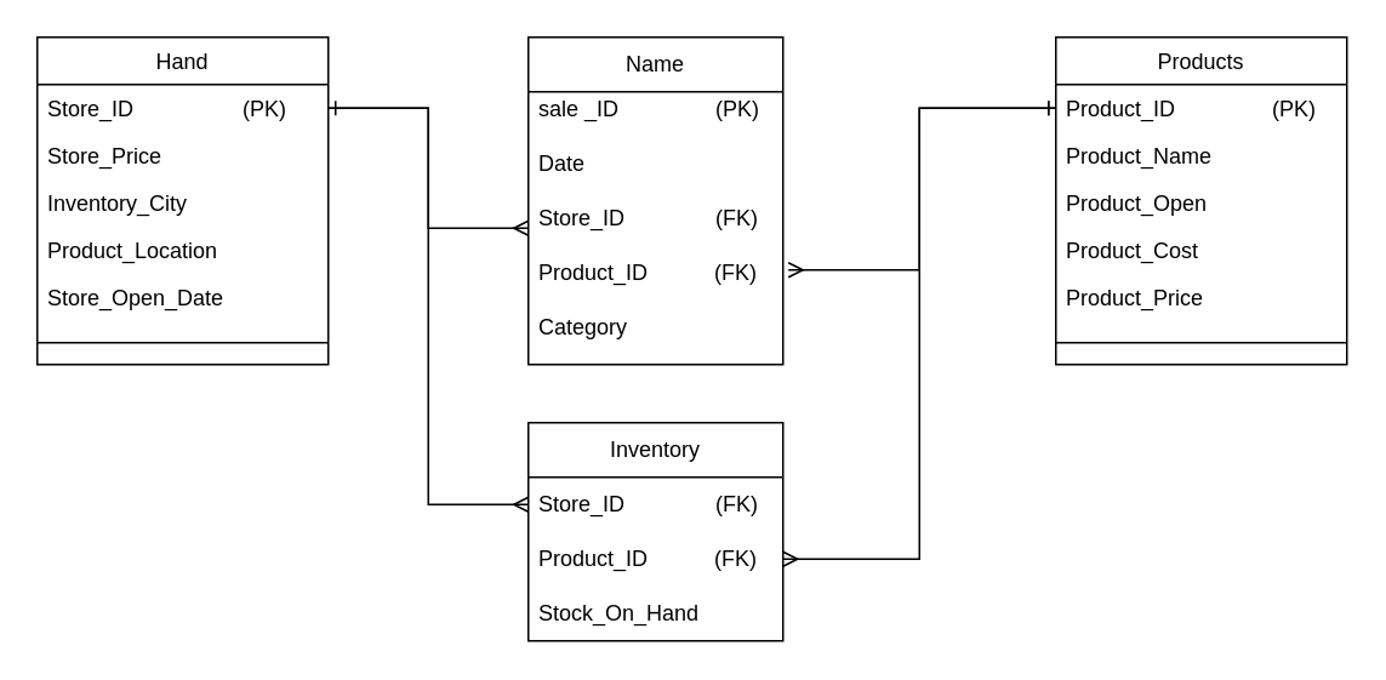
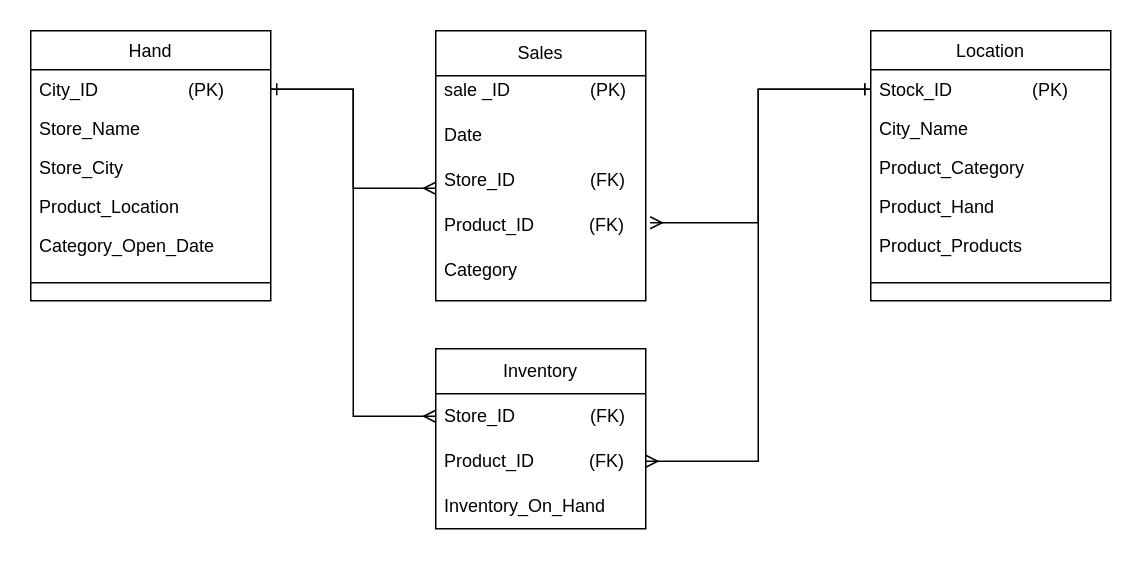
  <mxCell id="0" />
  <mxCell id="1" parent="0" />
- <mxCell id="2" value="Products&#10;" style="swimlane;fontStyle=0;align=center;verticalAlign=top;childLayout=stackLayout;horizontal=1;startSize=26;horizontalStack=0;resizeParent=1;resizeLast=0;collapsible=1;marginBottom=0;rounded=0;shadow=0;strokeWidth=1;" parent="1" vertex="1"><mxGeometry x="580" y="20" width="160" height="180" as="geometry"><mxRectangle x="550" y="140" width="160" height="26" as="alternateBounds" /></mxGeometry></mxCell>
- <mxCell id="3" value="Product_ID                (PK)&#10;&#10;" style="text;align=left;verticalAlign=top;spacingLeft=4;spacingRight=4;overflow=hidden;rotatable=0;points=[[0,0.5],[1,0.5]];portConstraint=eastwest;" parent="2" vertex="1"><mxGeometry y="26" width="160" height="26" as="geometry" /></mxCell>
- <mxCell id="4" value="Product_Name&#10;" style="text;align=left;verticalAlign=top;spacingLeft=4;spacingRight=4;overflow=hidden;rotatable=0;points=[[0,0.5],[1,0.5]];portConstraint=eastwest;rounded=0;shadow=0;html=0;" parent="2" vertex="1"><mxGeometry y="52" width="160" height="26" as="geometry" /></mxCell>
- <mxCell id="5" value="Product_Open" style="text;align=left;verticalAlign=top;spacingLeft=4;spacingRight=4;overflow=hidden;rotatable=0;points=[[0,0.5],[1,0.5]];portConstraint=eastwest;rounded=0;shadow=0;html=0;" parent="2" vertex="1"><mxGeometry y="78" width="160" height="26" as="geometry" /></mxCell>
- <mxCell id="6" value="Product_Cost&#10;" style="text;align=left;verticalAlign=top;spacingLeft=4;spacingRight=4;overflow=hidden;rotatable=0;points=[[0,0.5],[1,0.5]];portConstraint=eastwest;rounded=0;shadow=0;html=0;" parent="2" vertex="1"><mxGeometry y="104" width="160" height="26" as="geometry" /></mxCell>
- <mxCell id="7" value="Product_Price" style="text;align=left;verticalAlign=top;spacingLeft=4;spacingRight=4;overflow=hidden;rotatable=0;points=[[0,0.5],[1,0.5]];portConstraint=eastwest;rounded=0;shadow=0;html=0;" parent="2" vertex="1"><mxGeometry y="130" width="160" height="26" as="geometry" /></mxCell>
+ <mxCell id="2" value="Location&#10;" style="swimlane;fontStyle=0;align=center;verticalAlign=top;childLayout=stackLayout;horizontal=1;startSize=26;horizontalStack=0;resizeParent=1;resizeLast=0;collapsible=1;marginBottom=0;rounded=0;shadow=0;strokeWidth=1;" parent="1" vertex="1"><mxGeometry x="580" y="20" width="160" height="180" as="geometry"><mxRectangle x="550" y="140" width="160" height="26" as="alternateBounds" /></mxGeometry></mxCell>
+ <mxCell id="3" value="Stock_ID                (PK)&#10;&#10;" style="text;align=left;verticalAlign=top;spacingLeft=4;spacingRight=4;overflow=hidden;rotatable=0;points=[[0,0.5],[1,0.5]];portConstraint=eastwest;" parent="2" vertex="1"><mxGeometry y="26" width="160" height="26" as="geometry" /></mxCell>
+ <mxCell id="4" value="City_Name&#10;" style="text;align=left;verticalAlign=top;spacingLeft=4;spacingRight=4;overflow=hidden;rotatable=0;points=[[0,0.5],[1,0.5]];portConstraint=eastwest;rounded=0;shadow=0;html=0;" parent="2" vertex="1"><mxGeometry y="52" width="160" height="26" as="geometry" /></mxCell>
+ <mxCell id="5" value="Product_Category" style="text;align=left;verticalAlign=top;spacingLeft=4;spacingRight=4;overflow=hidden;rotatable=0;points=[[0,0.5],[1,0.5]];portConstraint=eastwest;rounded=0;shadow=0;html=0;" parent="2" vertex="1"><mxGeometry y="78" width="160" height="26" as="geometry" /></mxCell>
+ <mxCell id="6" value="Product_Hand&#10;" style="text;align=left;verticalAlign=top;spacingLeft=4;spacingRight=4;overflow=hidden;rotatable=0;points=[[0,0.5],[1,0.5]];portConstraint=eastwest;rounded=0;shadow=0;html=0;" parent="2" vertex="1"><mxGeometry y="104" width="160" height="26" as="geometry" /></mxCell>
+ <mxCell id="7" value="Product_Products" style="text;align=left;verticalAlign=top;spacingLeft=4;spacingRight=4;overflow=hidden;rotatable=0;points=[[0,0.5],[1,0.5]];portConstraint=eastwest;rounded=0;shadow=0;html=0;" parent="2" vertex="1"><mxGeometry y="130" width="160" height="26" as="geometry" /></mxCell>
  <mxCell id="8" value="" style="line;html=1;strokeWidth=1;align=left;verticalAlign=middle;spacingTop=-1;spacingLeft=3;spacingRight=3;rotatable=0;labelPosition=right;points=[];portConstraint=eastwest;" parent="2" vertex="1"><mxGeometry y="156" width="160" height="24" as="geometry" /></mxCell>
- <mxCell id="9" value="Name" style="swimlane;fontStyle=0;childLayout=stackLayout;horizontal=1;startSize=30;horizontalStack=0;resizeParent=1;resizeParentMax=0;resizeLast=0;collapsible=1;marginBottom=0;whiteSpace=wrap;html=1;" parent="1" vertex="1"><mxGeometry x="290" y="20" width="140" height="180" as="geometry" /></mxCell>
+ <mxCell id="9" value="Sales" style="swimlane;fontStyle=0;childLayout=stackLayout;horizontal=1;startSize=30;horizontalStack=0;resizeParent=1;resizeParentMax=0;resizeLast=0;collapsible=1;marginBottom=0;whiteSpace=wrap;html=1;" parent="1" vertex="1"><mxGeometry x="290" y="20" width="140" height="180" as="geometry" /></mxCell>
  <mxCell id="10" value="sale _ID&amp;nbsp; &amp;nbsp; &amp;nbsp; &amp;nbsp; &amp;nbsp; &amp;nbsp; &amp;nbsp; &amp;nbsp; (PK)&lt;div&gt;&lt;br&gt;&lt;/div&gt;" style="text;strokeColor=none;fillColor=none;align=left;verticalAlign=middle;spacingLeft=4;spacingRight=4;overflow=hidden;points=[[0,0.5],[1,0.5]];portConstraint=eastwest;rotatable=0;whiteSpace=wrap;html=1;" parent="9" vertex="1"><mxGeometry y="30" width="140" height="30" as="geometry" /></mxCell>
  <mxCell id="11" value="Date&amp;nbsp; &amp;nbsp; &amp;nbsp; &amp;nbsp; &amp;nbsp; &amp;nbsp; &amp;nbsp; &amp;nbsp; &amp;nbsp; &amp;nbsp; &amp;nbsp;&amp;nbsp;&lt;div&gt;&lt;br&gt;&lt;/div&gt;" style="text;strokeColor=none;fillColor=none;align=left;verticalAlign=middle;spacingLeft=4;spacingRight=4;overflow=hidden;points=[[0,0.5],[1,0.5]];portConstraint=eastwest;rotatable=0;whiteSpace=wrap;html=1;" parent="9" vertex="1"><mxGeometry y="60" width="140" height="30" as="geometry" /></mxCell>
  <mxCell id="12" value="Store_ID&amp;nbsp; &amp;nbsp; &amp;nbsp; &amp;nbsp; &amp;nbsp; &amp;nbsp; &amp;nbsp; &amp;nbsp;(FK)&lt;div&gt;&lt;br&gt;&lt;/div&gt;" style="text;strokeColor=none;fillColor=none;align=left;verticalAlign=middle;spacingLeft=4;spacingRight=4;overflow=hidden;points=[[0,0.5],[1,0.5]];portConstraint=eastwest;rotatable=0;whiteSpace=wrap;html=1;" parent="9" vertex="1"><mxGeometry y="90" width="140" height="30" as="geometry" /></mxCell>
  <mxCell id="13" value="Product_ID&amp;nbsp; &amp;nbsp; &amp;nbsp; &amp;nbsp; &amp;nbsp; &amp;nbsp;(FK)&lt;div&gt;&lt;div&gt;&lt;br&gt;&lt;/div&gt;&lt;/div&gt;" style="text;strokeColor=none;fillColor=none;align=left;verticalAlign=middle;spacingLeft=4;spacingRight=4;overflow=hidden;points=[[0,0.5],[1,0.5]];portConstraint=eastwest;rotatable=0;whiteSpace=wrap;html=1;" parent="9" vertex="1"><mxGeometry y="120" width="140" height="30" as="geometry" /></mxCell>
  <mxCell id="14" value="Category&lt;div&gt;&lt;br&gt;&lt;/div&gt;" style="text;strokeColor=none;fillColor=none;align=left;verticalAlign=middle;spacingLeft=4;spacingRight=4;overflow=hidden;points=[[0,0.5],[1,0.5]];portConstraint=eastwest;rotatable=0;whiteSpace=wrap;html=1;" parent="9" vertex="1"><mxGeometry y="150" width="140" height="30" as="geometry" /></mxCell>
  <mxCell id="15" value="Inventory" style="swimlane;fontStyle=0;childLayout=stackLayout;horizontal=1;startSize=30;horizontalStack=0;resizeParent=1;resizeParentMax=0;resizeLast=0;collapsible=1;marginBottom=0;whiteSpace=wrap;html=1;" parent="1" vertex="1"><mxGeometry x="290" y="232" width="140" height="120" as="geometry" /></mxCell>
  <mxCell id="16" value="Store_ID&amp;nbsp; &amp;nbsp; &amp;nbsp; &amp;nbsp; &amp;nbsp; &amp;nbsp; &amp;nbsp; &amp;nbsp;(FK)" style="text;strokeColor=none;fillColor=none;align=left;verticalAlign=middle;spacingLeft=4;spacingRight=4;overflow=hidden;points=[[0,0.5],[1,0.5]];portConstraint=eastwest;rotatable=0;whiteSpace=wrap;html=1;" parent="15" vertex="1"><mxGeometry y="30" width="140" height="30" as="geometry" /></mxCell>
  <mxCell id="17" value="Product_ID&amp;nbsp; &amp;nbsp; &amp;nbsp; &amp;nbsp; &amp;nbsp; &amp;nbsp;(FK)" style="text;strokeColor=none;fillColor=none;align=left;verticalAlign=middle;spacingLeft=4;spacingRight=4;overflow=hidden;points=[[0,0.5],[1,0.5]];portConstraint=eastwest;rotatable=0;whiteSpace=wrap;html=1;" parent="15" vertex="1"><mxGeometry y="60" width="140" height="30" as="geometry" /></mxCell>
- <mxCell id="18" value="Stock_On_Hand" style="text;strokeColor=none;fillColor=none;align=left;verticalAlign=middle;spacingLeft=4;spacingRight=4;overflow=hidden;points=[[0,0.5],[1,0.5]];portConstraint=eastwest;rotatable=0;whiteSpace=wrap;html=1;" parent="15" vertex="1"><mxGeometry y="90" width="140" height="30" as="geometry" /></mxCell>
+ <mxCell id="18" value="Inventory_On_Hand" style="text;strokeColor=none;fillColor=none;align=left;verticalAlign=middle;spacingLeft=4;spacingRight=4;overflow=hidden;points=[[0,0.5],[1,0.5]];portConstraint=eastwest;rotatable=0;whiteSpace=wrap;html=1;" parent="15" vertex="1"><mxGeometry y="90" width="140" height="30" as="geometry" /></mxCell>
  <mxCell id="19" value="Hand&#10;&#10;" style="swimlane;fontStyle=0;align=center;verticalAlign=top;childLayout=stackLayout;horizontal=1;startSize=26;horizontalStack=0;resizeParent=1;resizeLast=0;collapsible=1;marginBottom=0;rounded=0;shadow=0;strokeWidth=1;" parent="1" vertex="1"><mxGeometry x="20" y="20" width="160" height="180" as="geometry"><mxRectangle x="550" y="140" width="160" height="26" as="alternateBounds" /></mxGeometry></mxCell>
- <mxCell id="20" value="Store_ID                  (PK)&#10;&#10;" style="text;align=left;verticalAlign=top;spacingLeft=4;spacingRight=4;overflow=hidden;rotatable=0;points=[[0,0.5],[1,0.5]];portConstraint=eastwest;" parent="19" vertex="1"><mxGeometry y="26" width="160" height="26" as="geometry" /></mxCell>
- <mxCell id="21" value="Store_Price&#10;" style="text;align=left;verticalAlign=top;spacingLeft=4;spacingRight=4;overflow=hidden;rotatable=0;points=[[0,0.5],[1,0.5]];portConstraint=eastwest;rounded=0;shadow=0;html=0;" parent="19" vertex="1"><mxGeometry y="52" width="160" height="26" as="geometry" /></mxCell>
- <mxCell id="22" value="Inventory_City" style="text;align=left;verticalAlign=top;spacingLeft=4;spacingRight=4;overflow=hidden;rotatable=0;points=[[0,0.5],[1,0.5]];portConstraint=eastwest;rounded=0;shadow=0;html=0;" parent="19" vertex="1"><mxGeometry y="78" width="160" height="26" as="geometry" /></mxCell>
+ <mxCell id="20" value="City_ID                  (PK)&#10;&#10;" style="text;align=left;verticalAlign=top;spacingLeft=4;spacingRight=4;overflow=hidden;rotatable=0;points=[[0,0.5],[1,0.5]];portConstraint=eastwest;" parent="19" vertex="1"><mxGeometry y="26" width="160" height="26" as="geometry" /></mxCell>
+ <mxCell id="21" value="Store_Name&#10;" style="text;align=left;verticalAlign=top;spacingLeft=4;spacingRight=4;overflow=hidden;rotatable=0;points=[[0,0.5],[1,0.5]];portConstraint=eastwest;rounded=0;shadow=0;html=0;" parent="19" vertex="1"><mxGeometry y="52" width="160" height="26" as="geometry" /></mxCell>
+ <mxCell id="22" value="Store_City" style="text;align=left;verticalAlign=top;spacingLeft=4;spacingRight=4;overflow=hidden;rotatable=0;points=[[0,0.5],[1,0.5]];portConstraint=eastwest;rounded=0;shadow=0;html=0;" parent="19" vertex="1"><mxGeometry y="78" width="160" height="26" as="geometry" /></mxCell>
  <mxCell id="23" value="Product_Location&#10;&#10;" style="text;align=left;verticalAlign=top;spacingLeft=4;spacingRight=4;overflow=hidden;rotatable=0;points=[[0,0.5],[1,0.5]];portConstraint=eastwest;rounded=0;shadow=0;html=0;" parent="19" vertex="1"><mxGeometry y="104" width="160" height="26" as="geometry" /></mxCell>
- <mxCell id="24" value="Store_Open_Date" style="text;align=left;verticalAlign=top;spacingLeft=4;spacingRight=4;overflow=hidden;rotatable=0;points=[[0,0.5],[1,0.5]];portConstraint=eastwest;rounded=0;shadow=0;html=0;" parent="19" vertex="1"><mxGeometry y="130" width="160" height="26" as="geometry" /></mxCell>
+ <mxCell id="24" value="Category_Open_Date" style="text;align=left;verticalAlign=top;spacingLeft=4;spacingRight=4;overflow=hidden;rotatable=0;points=[[0,0.5],[1,0.5]];portConstraint=eastwest;rounded=0;shadow=0;html=0;" parent="19" vertex="1"><mxGeometry y="130" width="160" height="26" as="geometry" /></mxCell>
  <mxCell id="25" value="" style="line;html=1;strokeWidth=1;align=left;verticalAlign=middle;spacingTop=-1;spacingLeft=3;spacingRight=3;rotatable=0;labelPosition=right;points=[];portConstraint=eastwest;" parent="19" vertex="1"><mxGeometry y="156" width="160" height="24" as="geometry" /></mxCell>
  <mxCell id="26" style="edgeStyle=orthogonalEdgeStyle;rounded=0;orthogonalLoop=1;jettySize=auto;html=1;exitX=0;exitY=0.5;exitDx=0;exitDy=0;entryX=1.021;entryY=0.267;entryDx=0;entryDy=0;entryPerimeter=0;startArrow=ERone;startFill=0;endArrow=ERmany;endFill=0;" parent="1" source="3" target="13" edge="1"><mxGeometry relative="1" as="geometry" /></mxCell>
  <mxCell id="27" style="edgeStyle=orthogonalEdgeStyle;rounded=0;orthogonalLoop=1;jettySize=auto;html=1;entryX=0;entryY=0.5;entryDx=0;entryDy=0;endArrow=ERmany;endFill=0;startArrow=ERone;startFill=0;" parent="1" source="20" target="12" edge="1"><mxGeometry relative="1" as="geometry" /></mxCell>
  <mxCell id="28" style="edgeStyle=orthogonalEdgeStyle;rounded=0;orthogonalLoop=1;jettySize=auto;html=1;entryX=0;entryY=0.5;entryDx=0;entryDy=0;endArrow=ERmany;endFill=0;" parent="1" source="20" target="16" edge="1"><mxGeometry relative="1" as="geometry" /></mxCell>
  <mxCell id="29" style="edgeStyle=orthogonalEdgeStyle;rounded=0;orthogonalLoop=1;jettySize=auto;html=1;exitX=0;exitY=0.5;exitDx=0;exitDy=0;entryX=1;entryY=0.5;entryDx=0;entryDy=0;startArrow=ERone;startFill=0;endArrow=ERmany;endFill=0;" parent="1" source="3" target="17" edge="1"><mxGeometry relative="1" as="geometry" /></mxCell>
